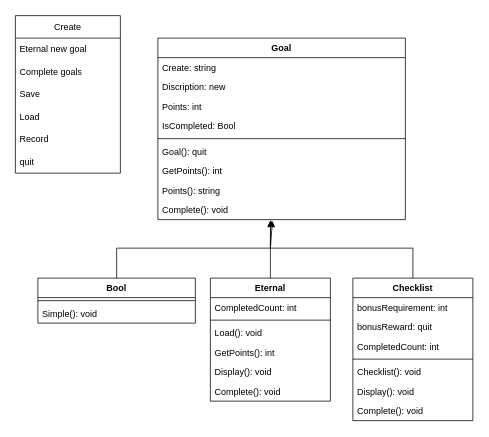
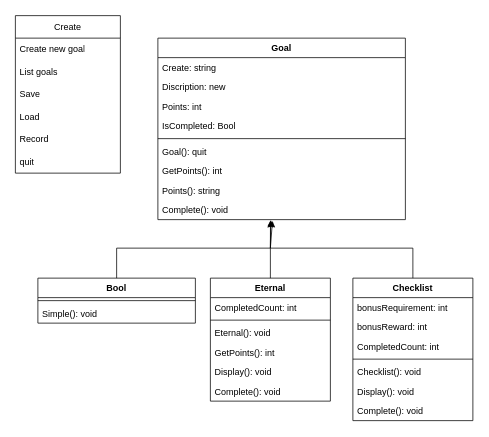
  <mxCell id="0" />
  <mxCell id="1" parent="0" />
  <mxCell id="2" value="Create" style="swimlane;fontStyle=0;childLayout=stackLayout;horizontal=1;startSize=30;horizontalStack=0;resizeParent=1;resizeParentMax=0;resizeLast=0;collapsible=1;marginBottom=0;whiteSpace=wrap;html=1;" vertex="1" parent="1"><mxGeometry x="20" y="20" width="140" height="210" as="geometry" /></mxCell>
- <mxCell id="3" value="Eternal new goal" style="text;strokeColor=none;fillColor=none;align=left;verticalAlign=middle;spacingLeft=4;spacingRight=4;overflow=hidden;points=[[0,0.5],[1,0.5]];portConstraint=eastwest;rotatable=0;whiteSpace=wrap;html=1;" vertex="1" parent="2"><mxGeometry y="30" width="140" height="30" as="geometry" /></mxCell>
- <mxCell id="4" value="Complete goals" style="text;strokeColor=none;fillColor=none;align=left;verticalAlign=middle;spacingLeft=4;spacingRight=4;overflow=hidden;points=[[0,0.5],[1,0.5]];portConstraint=eastwest;rotatable=0;whiteSpace=wrap;html=1;" vertex="1" parent="2"><mxGeometry y="60" width="140" height="30" as="geometry" /></mxCell>
+ <mxCell id="3" value="Create new goal" style="text;strokeColor=none;fillColor=none;align=left;verticalAlign=middle;spacingLeft=4;spacingRight=4;overflow=hidden;points=[[0,0.5],[1,0.5]];portConstraint=eastwest;rotatable=0;whiteSpace=wrap;html=1;" vertex="1" parent="2"><mxGeometry y="30" width="140" height="30" as="geometry" /></mxCell>
+ <mxCell id="4" value="List goals" style="text;strokeColor=none;fillColor=none;align=left;verticalAlign=middle;spacingLeft=4;spacingRight=4;overflow=hidden;points=[[0,0.5],[1,0.5]];portConstraint=eastwest;rotatable=0;whiteSpace=wrap;html=1;" vertex="1" parent="2"><mxGeometry y="60" width="140" height="30" as="geometry" /></mxCell>
  <mxCell id="5" value="Save" style="text;strokeColor=none;fillColor=none;align=left;verticalAlign=middle;spacingLeft=4;spacingRight=4;overflow=hidden;points=[[0,0.5],[1,0.5]];portConstraint=eastwest;rotatable=0;whiteSpace=wrap;html=1;" vertex="1" parent="2"><mxGeometry y="90" width="140" height="30" as="geometry" /></mxCell>
  <mxCell id="6" value="Load" style="text;strokeColor=none;fillColor=none;align=left;verticalAlign=middle;spacingLeft=4;spacingRight=4;overflow=hidden;points=[[0,0.5],[1,0.5]];portConstraint=eastwest;rotatable=0;whiteSpace=wrap;html=1;" vertex="1" parent="2"><mxGeometry y="120" width="140" height="30" as="geometry" /></mxCell>
  <mxCell id="7" value="Record" style="text;strokeColor=none;fillColor=none;align=left;verticalAlign=middle;spacingLeft=4;spacingRight=4;overflow=hidden;points=[[0,0.5],[1,0.5]];portConstraint=eastwest;rotatable=0;whiteSpace=wrap;html=1;" vertex="1" parent="2"><mxGeometry y="150" width="140" height="30" as="geometry" /></mxCell>
  <mxCell id="8" value="quit" style="text;strokeColor=none;fillColor=none;align=left;verticalAlign=middle;spacingLeft=4;spacingRight=4;overflow=hidden;points=[[0,0.5],[1,0.5]];portConstraint=eastwest;rotatable=0;whiteSpace=wrap;html=1;" vertex="1" parent="2"><mxGeometry y="180" width="140" height="30" as="geometry" /></mxCell>
  <mxCell id="9" value="Goal" style="swimlane;fontStyle=1;align=center;verticalAlign=top;childLayout=stackLayout;horizontal=1;startSize=26;horizontalStack=0;resizeParent=1;resizeParentMax=0;resizeLast=0;collapsible=1;marginBottom=0;" vertex="1" parent="1"><mxGeometry x="210" y="50" width="330" height="242" as="geometry" /></mxCell>
  <mxCell id="10" value="Create: string" style="text;strokeColor=none;fillColor=none;align=left;verticalAlign=top;spacingLeft=4;spacingRight=4;overflow=hidden;rotatable=0;points=[[0,0.5],[1,0.5]];portConstraint=eastwest;" vertex="1" parent="9"><mxGeometry y="26" width="330" height="26" as="geometry" /></mxCell>
  <mxCell id="11" value="Discription: new" style="text;strokeColor=none;fillColor=none;align=left;verticalAlign=top;spacingLeft=4;spacingRight=4;overflow=hidden;rotatable=0;points=[[0,0.5],[1,0.5]];portConstraint=eastwest;" vertex="1" parent="9"><mxGeometry y="52" width="330" height="26" as="geometry" /></mxCell>
  <mxCell id="12" value="Points: int" style="text;strokeColor=none;fillColor=none;align=left;verticalAlign=top;spacingLeft=4;spacingRight=4;overflow=hidden;rotatable=0;points=[[0,0.5],[1,0.5]];portConstraint=eastwest;" vertex="1" parent="9"><mxGeometry y="78" width="330" height="26" as="geometry" /></mxCell>
  <mxCell id="13" value="IsCompleted: Bool" style="text;strokeColor=none;fillColor=none;align=left;verticalAlign=top;spacingLeft=4;spacingRight=4;overflow=hidden;rotatable=0;points=[[0,0.5],[1,0.5]];portConstraint=eastwest;" vertex="1" parent="9"><mxGeometry y="104" width="330" height="26" as="geometry" /></mxCell>
  <mxCell id="14" value="" style="line;strokeWidth=1;fillColor=none;align=left;verticalAlign=middle;spacingTop=-1;spacingLeft=3;spacingRight=3;rotatable=0;labelPosition=right;points=[];portConstraint=eastwest;strokeColor=inherit;" vertex="1" parent="9"><mxGeometry y="130" width="330" height="8" as="geometry" /></mxCell>
  <mxCell id="15" value="Goal(): quit" style="text;strokeColor=none;fillColor=none;align=left;verticalAlign=top;spacingLeft=4;spacingRight=4;overflow=hidden;rotatable=0;points=[[0,0.5],[1,0.5]];portConstraint=eastwest;" vertex="1" parent="9"><mxGeometry y="138" width="330" height="26" as="geometry" /></mxCell>
  <mxCell id="16" value="GetPoints(): int" style="text;strokeColor=none;fillColor=none;align=left;verticalAlign=top;spacingLeft=4;spacingRight=4;overflow=hidden;rotatable=0;points=[[0,0.5],[1,0.5]];portConstraint=eastwest;" vertex="1" parent="9"><mxGeometry y="164" width="330" height="26" as="geometry" /></mxCell>
  <mxCell id="17" value="Points(): string" style="text;strokeColor=none;fillColor=none;align=left;verticalAlign=top;spacingLeft=4;spacingRight=4;overflow=hidden;rotatable=0;points=[[0,0.5],[1,0.5]];portConstraint=eastwest;" vertex="1" parent="9"><mxGeometry y="190" width="330" height="26" as="geometry" /></mxCell>
  <mxCell id="18" value="Complete(): void" style="text;strokeColor=none;fillColor=none;align=left;verticalAlign=top;spacingLeft=4;spacingRight=4;overflow=hidden;rotatable=0;points=[[0,0.5],[1,0.5]];portConstraint=eastwest;" vertex="1" parent="9"><mxGeometry y="216" width="330" height="26" as="geometry" /></mxCell>
  <mxCell id="19" value="Bool" style="swimlane;fontStyle=1;align=center;verticalAlign=top;childLayout=stackLayout;horizontal=1;startSize=26;horizontalStack=0;resizeParent=1;resizeParentMax=0;resizeLast=0;collapsible=1;marginBottom=0;" vertex="1" parent="1"><mxGeometry x="50" y="370" width="210" height="60" as="geometry" /></mxCell>
  <mxCell id="20" value="" style="line;strokeWidth=1;fillColor=none;align=left;verticalAlign=middle;spacingTop=-1;spacingLeft=3;spacingRight=3;rotatable=0;labelPosition=right;points=[];portConstraint=eastwest;strokeColor=inherit;" vertex="1" parent="19"><mxGeometry y="26" width="210" height="8" as="geometry" /></mxCell>
  <mxCell id="21" value="Simple(): void" style="text;strokeColor=none;fillColor=none;align=left;verticalAlign=top;spacingLeft=4;spacingRight=4;overflow=hidden;rotatable=0;points=[[0,0.5],[1,0.5]];portConstraint=eastwest;" vertex="1" parent="19"><mxGeometry y="34" width="210" height="26" as="geometry" /></mxCell>
  <mxCell id="22" value="Eternal" style="swimlane;fontStyle=1;align=center;verticalAlign=top;childLayout=stackLayout;horizontal=1;startSize=26;horizontalStack=0;resizeParent=1;resizeParentMax=0;resizeLast=0;collapsible=1;marginBottom=0;" vertex="1" parent="1"><mxGeometry x="280" y="370" width="160" height="164" as="geometry" /></mxCell>
  <mxCell id="23" value="CompletedCount: int" style="text;strokeColor=none;fillColor=none;align=left;verticalAlign=top;spacingLeft=4;spacingRight=4;overflow=hidden;rotatable=0;points=[[0,0.5],[1,0.5]];portConstraint=eastwest;" vertex="1" parent="22"><mxGeometry y="26" width="160" height="26" as="geometry" /></mxCell>
  <mxCell id="24" value="" style="line;strokeWidth=1;fillColor=none;align=left;verticalAlign=middle;spacingTop=-1;spacingLeft=3;spacingRight=3;rotatable=0;labelPosition=right;points=[];portConstraint=eastwest;strokeColor=inherit;" vertex="1" parent="22"><mxGeometry y="52" width="160" height="8" as="geometry" /></mxCell>
- <mxCell id="25" value="Load(): void" style="text;strokeColor=none;fillColor=none;align=left;verticalAlign=top;spacingLeft=4;spacingRight=4;overflow=hidden;rotatable=0;points=[[0,0.5],[1,0.5]];portConstraint=eastwest;" vertex="1" parent="22"><mxGeometry y="60" width="160" height="26" as="geometry" /></mxCell>
+ <mxCell id="25" value="Eternal(): void" style="text;strokeColor=none;fillColor=none;align=left;verticalAlign=top;spacingLeft=4;spacingRight=4;overflow=hidden;rotatable=0;points=[[0,0.5],[1,0.5]];portConstraint=eastwest;" vertex="1" parent="22"><mxGeometry y="60" width="160" height="26" as="geometry" /></mxCell>
  <mxCell id="26" value="GetPoints(): int" style="text;strokeColor=none;fillColor=none;align=left;verticalAlign=top;spacingLeft=4;spacingRight=4;overflow=hidden;rotatable=0;points=[[0,0.5],[1,0.5]];portConstraint=eastwest;" vertex="1" parent="22"><mxGeometry y="86" width="160" height="26" as="geometry" /></mxCell>
  <mxCell id="27" value="Display(): void" style="text;strokeColor=none;fillColor=none;align=left;verticalAlign=top;spacingLeft=4;spacingRight=4;overflow=hidden;rotatable=0;points=[[0,0.5],[1,0.5]];portConstraint=eastwest;" vertex="1" parent="22"><mxGeometry y="112" width="160" height="26" as="geometry" /></mxCell>
  <mxCell id="28" value="Complete(): void" style="text;strokeColor=none;fillColor=none;align=left;verticalAlign=top;spacingLeft=4;spacingRight=4;overflow=hidden;rotatable=0;points=[[0,0.5],[1,0.5]];portConstraint=eastwest;" vertex="1" parent="22"><mxGeometry y="138" width="160" height="26" as="geometry" /></mxCell>
  <mxCell id="29" value="Checklist" style="swimlane;fontStyle=1;align=center;verticalAlign=top;childLayout=stackLayout;horizontal=1;startSize=26;horizontalStack=0;resizeParent=1;resizeParentMax=0;resizeLast=0;collapsible=1;marginBottom=0;" vertex="1" parent="1"><mxGeometry x="470" y="370" width="160" height="190" as="geometry" /></mxCell>
  <mxCell id="30" value="bonusRequirement: int" style="text;strokeColor=none;fillColor=none;align=left;verticalAlign=top;spacingLeft=4;spacingRight=4;overflow=hidden;rotatable=0;points=[[0,0.5],[1,0.5]];portConstraint=eastwest;" vertex="1" parent="29"><mxGeometry y="26" width="160" height="26" as="geometry" /></mxCell>
- <mxCell id="31" value="bonusReward: quit" style="text;strokeColor=none;fillColor=none;align=left;verticalAlign=top;spacingLeft=4;spacingRight=4;overflow=hidden;rotatable=0;points=[[0,0.5],[1,0.5]];portConstraint=eastwest;" vertex="1" parent="29"><mxGeometry y="52" width="160" height="26" as="geometry" /></mxCell>
+ <mxCell id="31" value="bonusReward: int" style="text;strokeColor=none;fillColor=none;align=left;verticalAlign=top;spacingLeft=4;spacingRight=4;overflow=hidden;rotatable=0;points=[[0,0.5],[1,0.5]];portConstraint=eastwest;" vertex="1" parent="29"><mxGeometry y="52" width="160" height="26" as="geometry" /></mxCell>
  <mxCell id="32" value="CompletedCount: int" style="text;strokeColor=none;fillColor=none;align=left;verticalAlign=top;spacingLeft=4;spacingRight=4;overflow=hidden;rotatable=0;points=[[0,0.5],[1,0.5]];portConstraint=eastwest;" vertex="1" parent="29"><mxGeometry y="78" width="160" height="26" as="geometry" /></mxCell>
  <mxCell id="33" value="" style="line;strokeWidth=1;fillColor=none;align=left;verticalAlign=middle;spacingTop=-1;spacingLeft=3;spacingRight=3;rotatable=0;labelPosition=right;points=[];portConstraint=eastwest;strokeColor=inherit;" vertex="1" parent="29"><mxGeometry y="104" width="160" height="8" as="geometry" /></mxCell>
  <mxCell id="34" value="Checklist(): void" style="text;strokeColor=none;fillColor=none;align=left;verticalAlign=top;spacingLeft=4;spacingRight=4;overflow=hidden;rotatable=0;points=[[0,0.5],[1,0.5]];portConstraint=eastwest;" vertex="1" parent="29"><mxGeometry y="112" width="160" height="26" as="geometry" /></mxCell>
  <mxCell id="35" value="Display(): void" style="text;strokeColor=none;fillColor=none;align=left;verticalAlign=top;spacingLeft=4;spacingRight=4;overflow=hidden;rotatable=0;points=[[0,0.5],[1,0.5]];portConstraint=eastwest;" vertex="1" parent="29"><mxGeometry y="138" width="160" height="26" as="geometry" /></mxCell>
  <mxCell id="36" value="Complete(): void" style="text;strokeColor=none;fillColor=none;align=left;verticalAlign=top;spacingLeft=4;spacingRight=4;overflow=hidden;rotatable=0;points=[[0,0.5],[1,0.5]];portConstraint=eastwest;" vertex="1" parent="29"><mxGeometry y="164" width="160" height="26" as="geometry" /></mxCell>
  <mxCell id="37" value="" style="endArrow=classic;html=1;rounded=0;entryX=0.456;entryY=1.019;entryDx=0;entryDy=0;entryPerimeter=0;exitX=0.5;exitY=0;exitDx=0;exitDy=0;" edge="1" parent="1" source="29" target="18"><mxGeometry width="50" height="50" relative="1" as="geometry"><mxPoint x="280" y="400" as="sourcePoint" /><mxPoint x="330" y="350" as="targetPoint" /><Array as="points"><mxPoint x="550" y="330" /><mxPoint x="360" y="330" /></Array></mxGeometry></mxCell>
  <mxCell id="38" value="" style="endArrow=classic;html=1;rounded=0;entryX=0.455;entryY=1.077;entryDx=0;entryDy=0;entryPerimeter=0;exitX=0.5;exitY=0;exitDx=0;exitDy=0;" edge="1" parent="1" source="22" target="18"><mxGeometry width="50" height="50" relative="1" as="geometry"><mxPoint x="280" y="400" as="sourcePoint" /><mxPoint x="370" y="340" as="targetPoint" /><Array as="points"><mxPoint x="360" y="330" /></Array></mxGeometry></mxCell>
  <mxCell id="39" value="" style="endArrow=classic;html=1;rounded=0;exitX=0.5;exitY=0;exitDx=0;exitDy=0;entryX=0.463;entryY=1.064;entryDx=0;entryDy=0;entryPerimeter=0;" edge="1" parent="1" source="19" target="18"><mxGeometry width="50" height="50" relative="1" as="geometry"><mxPoint x="280" y="400" as="sourcePoint" /><mxPoint x="440" y="360" as="targetPoint" /><Array as="points"><mxPoint x="155" y="330" /><mxPoint x="360" y="330" /></Array></mxGeometry></mxCell>
